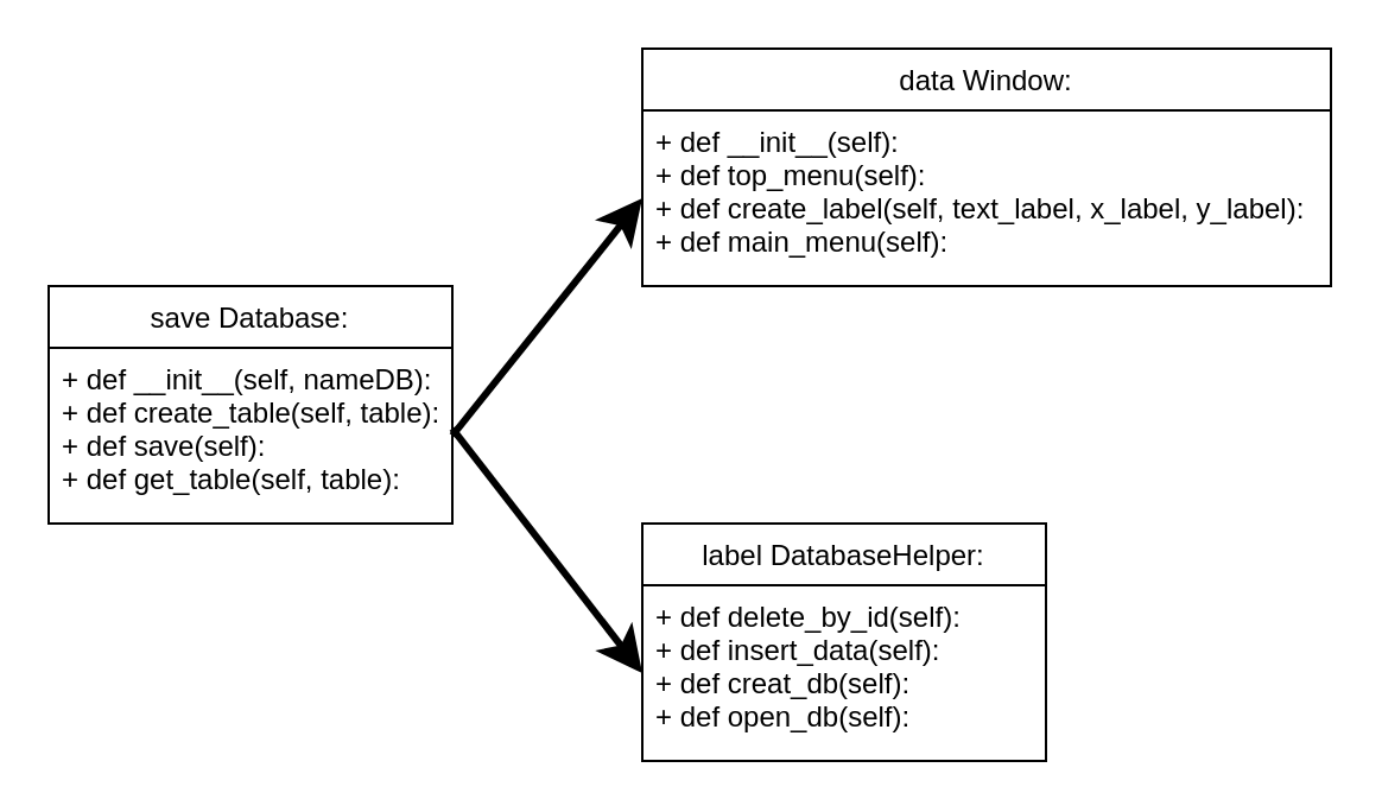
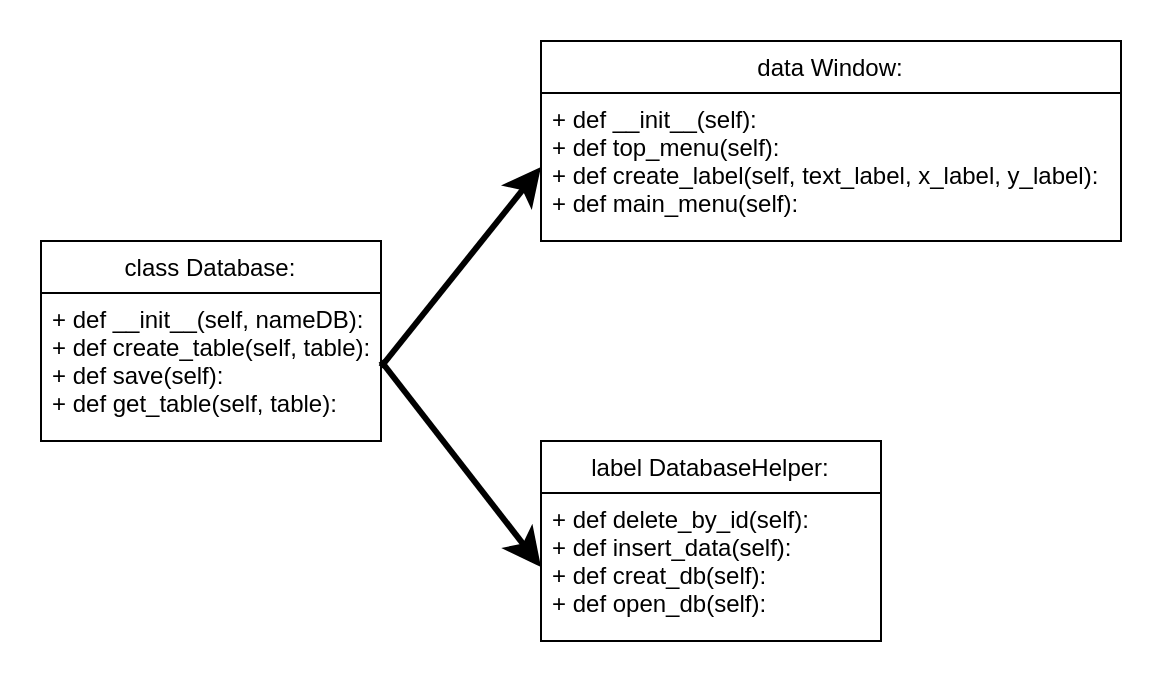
  <mxCell id="0" />
  <mxCell id="1" parent="0" />
- <mxCell id="2" value="save Database:" style="swimlane;fontStyle=0;childLayout=stackLayout;horizontal=1;startSize=26;horizontalStack=0;resizeParent=1;resizeParentMax=0;resizeLast=0;collapsible=1;marginBottom=0;" vertex="1" parent="1"><mxGeometry x="20" y="120" width="170" height="100" as="geometry" /></mxCell>
+ <mxCell id="2" value="class Database:" style="swimlane;fontStyle=0;childLayout=stackLayout;horizontal=1;startSize=26;horizontalStack=0;resizeParent=1;resizeParentMax=0;resizeLast=0;collapsible=1;marginBottom=0;" vertex="1" parent="1"><mxGeometry x="20" y="120" width="170" height="100" as="geometry" /></mxCell>
  <mxCell id="3" value="+ def __init__(self, nameDB):&#10;+ def create_table(self, table):&#10;+ def save(self):&#10;+ def get_table(self, table):" style="text;strokeColor=none;fillColor=none;align=left;verticalAlign=top;spacingLeft=4;spacingRight=4;overflow=hidden;rotatable=0;points=[[0,0.5],[1,0.5]];portConstraint=eastwest;" vertex="1" parent="2"><mxGeometry y="26" width="170" height="74" as="geometry" /></mxCell>
  <mxCell id="4" value="data Window:" style="swimlane;fontStyle=0;childLayout=stackLayout;horizontal=1;startSize=26;horizontalStack=0;resizeParent=1;resizeParentMax=0;resizeLast=0;collapsible=1;marginBottom=0;" vertex="1" parent="1"><mxGeometry x="270" y="20" width="290" height="100" as="geometry" /></mxCell>
  <mxCell id="5" value="+ def __init__(self):&#10;+ def top_menu(self):&#10;+ def create_label(self, text_label, x_label, y_label):&#10;+ def main_menu(self):" style="text;strokeColor=none;fillColor=none;align=left;verticalAlign=top;spacingLeft=4;spacingRight=4;overflow=hidden;rotatable=0;points=[[0,0.5],[1,0.5]];portConstraint=eastwest;" vertex="1" parent="4"><mxGeometry y="26" width="290" height="74" as="geometry" /></mxCell>
  <mxCell id="6" value="" style="endArrow=classic;html=1;exitX=1;exitY=0.5;exitDx=0;exitDy=0;entryX=0;entryY=0.5;entryDx=0;entryDy=0;jumpSize=10;endSize=10;strokeWidth=3;" edge="1" parent="1" source="3" target="5"><mxGeometry width="50" height="50" relative="1" as="geometry"><mxPoint x="250" y="290" as="sourcePoint" /><mxPoint x="248" y="77" as="targetPoint" /></mxGeometry></mxCell>
  <mxCell id="7" value="label DatabaseHelper:" style="swimlane;fontStyle=0;childLayout=stackLayout;horizontal=1;startSize=26;horizontalStack=0;resizeParent=1;resizeParentMax=0;resizeLast=0;collapsible=1;marginBottom=0;" vertex="1" parent="1"><mxGeometry x="270" y="220" width="170" height="100" as="geometry" /></mxCell>
  <mxCell id="8" value="+ def delete_by_id(self):&#10;+ def insert_data(self):&#10;+ def creat_db(self):&#10;+ def open_db(self):" style="text;strokeColor=none;fillColor=none;align=left;verticalAlign=top;spacingLeft=4;spacingRight=4;overflow=hidden;rotatable=0;points=[[0,0.5],[1,0.5]];portConstraint=eastwest;" vertex="1" parent="7"><mxGeometry y="26" width="170" height="74" as="geometry" /></mxCell>
  <mxCell id="9" value="" style="endArrow=classic;html=1;entryX=0;entryY=0.5;entryDx=0;entryDy=0;jumpSize=10;endSize=10;strokeWidth=3;" edge="1" parent="1" target="8"><mxGeometry width="50" height="50" relative="1" as="geometry"><mxPoint x="190" y="180" as="sourcePoint" /><mxPoint x="280" y="93" as="targetPoint" /></mxGeometry></mxCell>
